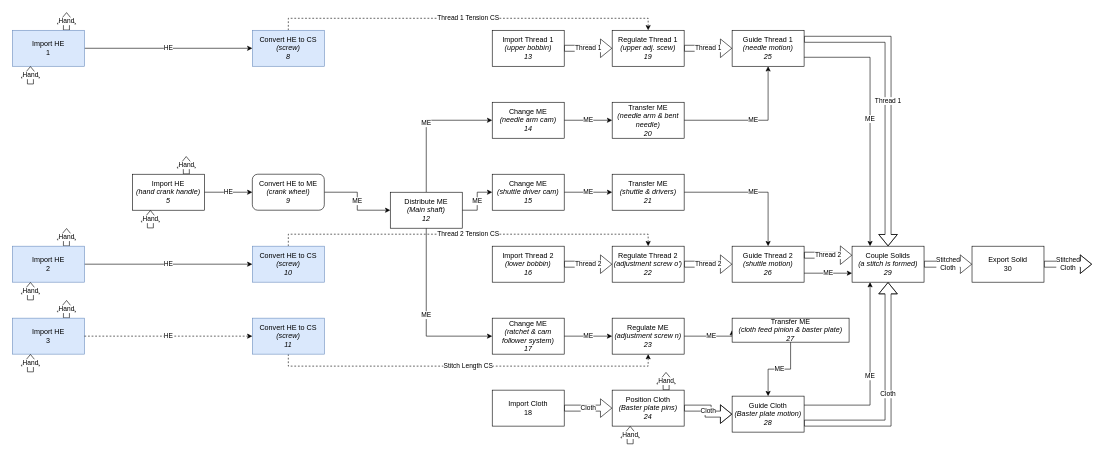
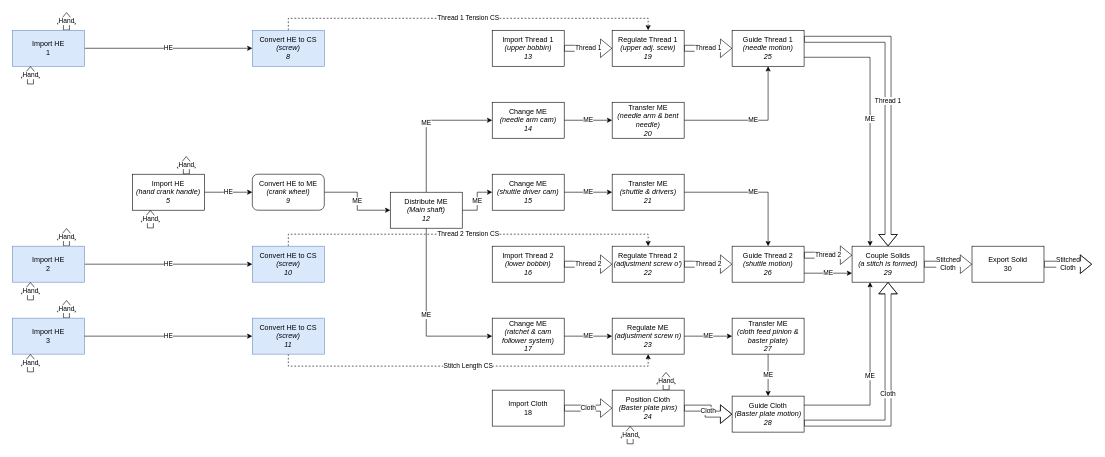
  <mxCell id="0" />
  <mxCell id="1" parent="0" />
  <mxCell id="2" value="HE" style="edgeStyle=orthogonalEdgeStyle;rounded=0;orthogonalLoop=1;jettySize=auto;html=1;exitX=1;exitY=0.5;exitDx=0;exitDy=0;entryX=0;entryY=0.5;entryDx=0;entryDy=0;" parent="1" source="4" target="6" edge="1"><mxGeometry relative="1" as="geometry" /></mxCell>
  <mxCell id="3" value="Hand" style="edgeStyle=orthogonalEdgeStyle;shape=flexArrow;rounded=0;orthogonalLoop=1;jettySize=auto;html=1;exitX=0.75;exitY=0;exitDx=0;exitDy=0;" parent="1" source="4" edge="1"><mxGeometry relative="1" as="geometry"><mxPoint x="309.737" y="260" as="targetPoint" /></mxGeometry></mxCell>
  <mxCell id="4" value="Import HE&lt;br&gt;&lt;i&gt;(hand crank handle)&lt;br&gt;5&lt;br&gt;&lt;/i&gt;" style="rounded=0;whiteSpace=wrap;html=1;" parent="1" vertex="1"><mxGeometry x="220" y="290" width="120" height="60" as="geometry" /></mxCell>
  <mxCell id="5" value="ME" style="edgeStyle=orthogonalEdgeStyle;rounded=0;orthogonalLoop=1;jettySize=auto;html=1;exitX=1;exitY=0.5;exitDx=0;exitDy=0;entryX=0;entryY=0.5;entryDx=0;entryDy=0;" parent="1" source="6" target="10" edge="1"><mxGeometry relative="1" as="geometry" /></mxCell>
  <mxCell id="6" value="Convert HE to ME&lt;br&gt;&lt;i&gt;(crank wheel)&lt;br&gt;9&lt;br&gt;&lt;/i&gt;" style="whiteSpace=wrap;html=1;rounded=1;" parent="1" vertex="1"><mxGeometry x="420" y="290" width="120" height="60" as="geometry" /></mxCell>
  <mxCell id="7" value="ME" style="edgeStyle=orthogonalEdgeStyle;rounded=0;orthogonalLoop=1;jettySize=auto;html=1;exitX=1;exitY=0.5;exitDx=0;exitDy=0;entryX=0;entryY=0.5;entryDx=0;entryDy=0;" parent="1" source="10" target="14" edge="1"><mxGeometry relative="1" as="geometry" /></mxCell>
  <mxCell id="8" value="ME" style="edgeStyle=orthogonalEdgeStyle;rounded=0;orthogonalLoop=1;jettySize=auto;html=1;exitX=0.5;exitY=0;exitDx=0;exitDy=0;entryX=0;entryY=0.5;entryDx=0;entryDy=0;" parent="1" source="10" target="12" edge="1"><mxGeometry relative="1" as="geometry" /></mxCell>
  <mxCell id="9" value="ME" style="edgeStyle=orthogonalEdgeStyle;rounded=0;orthogonalLoop=1;jettySize=auto;html=1;exitX=0.5;exitY=1;exitDx=0;exitDy=0;entryX=0;entryY=0.5;entryDx=0;entryDy=0;" parent="1" source="10" target="16" edge="1"><mxGeometry relative="1" as="geometry" /></mxCell>
  <mxCell id="10" value="Distribute ME&lt;br&gt;&lt;i&gt;(Main shaft)&lt;br&gt;12&lt;br&gt;&lt;/i&gt;" style="rounded=0;whiteSpace=wrap;html=1;" parent="1" vertex="1"><mxGeometry x="650" y="320" width="120" height="60" as="geometry" /></mxCell>
  <mxCell id="11" value="ME" style="edgeStyle=orthogonalEdgeStyle;rounded=0;orthogonalLoop=1;jettySize=auto;html=1;exitX=1;exitY=0.5;exitDx=0;exitDy=0;entryX=0;entryY=0.5;entryDx=0;entryDy=0;" parent="1" source="12" target="22" edge="1"><mxGeometry relative="1" as="geometry" /></mxCell>
  <mxCell id="12" value="Change ME&lt;br&gt;&lt;i&gt;(needle arm cam)&lt;br&gt;14&lt;br&gt;&lt;/i&gt;" style="rounded=0;whiteSpace=wrap;html=1;" parent="1" vertex="1"><mxGeometry x="820" y="170" width="120" height="60" as="geometry" /></mxCell>
  <mxCell id="13" value="ME" style="edgeStyle=orthogonalEdgeStyle;rounded=0;orthogonalLoop=1;jettySize=auto;html=1;exitX=1;exitY=0.5;exitDx=0;exitDy=0;entryX=0;entryY=0.5;entryDx=0;entryDy=0;" parent="1" source="14" target="20" edge="1"><mxGeometry relative="1" as="geometry" /></mxCell>
  <mxCell id="14" value="Change ME&lt;br&gt;&lt;i&gt;(shuttle driver cam)&lt;br&gt;15&lt;br&gt;&lt;/i&gt;" style="rounded=0;whiteSpace=wrap;html=1;" parent="1" vertex="1"><mxGeometry x="820" y="290" width="120" height="60" as="geometry" /></mxCell>
  <mxCell id="15" value="ME" style="edgeStyle=orthogonalEdgeStyle;rounded=0;orthogonalLoop=1;jettySize=auto;html=1;exitX=1;exitY=0.5;exitDx=0;exitDy=0;entryX=0;entryY=0.5;entryDx=0;entryDy=0;" parent="1" source="16" target="18" edge="1"><mxGeometry relative="1" as="geometry" /></mxCell>
  <mxCell id="16" value="Change ME&lt;br&gt;&lt;i&gt;(ratchet &amp;amp; cam follower system)&lt;br&gt;17&lt;br&gt;&lt;/i&gt;" style="rounded=0;whiteSpace=wrap;html=1;" parent="1" vertex="1"><mxGeometry x="820" y="530" width="120" height="60" as="geometry" /></mxCell>
  <mxCell id="17" value="ME" style="edgeStyle=orthogonalEdgeStyle;rounded=0;orthogonalLoop=1;jettySize=auto;html=1;exitX=1;exitY=0.5;exitDx=0;exitDy=0;entryX=0;entryY=0.5;entryDx=0;entryDy=0;" parent="1" source="18" target="40" edge="1"><mxGeometry relative="1" as="geometry"><Array as="points"><mxPoint x="1190" y="560" /><mxPoint x="1190" y="560" /></Array></mxGeometry></mxCell>
  <mxCell id="18" value="Regulate ME&lt;br&gt;&lt;i&gt;(adjustment screw n)&lt;br&gt;23&lt;br&gt;&lt;/i&gt;" style="rounded=0;whiteSpace=wrap;html=1;" parent="1" vertex="1"><mxGeometry x="1020" y="530" width="120" height="60" as="geometry" /></mxCell>
  <mxCell id="19" value="ME" style="edgeStyle=orthogonalEdgeStyle;rounded=0;orthogonalLoop=1;jettySize=auto;html=1;exitX=1;exitY=0.5;exitDx=0;exitDy=0;entryX=0.5;entryY=0;entryDx=0;entryDy=0;" parent="1" source="20" target="35" edge="1"><mxGeometry relative="1" as="geometry" /></mxCell>
  <mxCell id="20" value="Transfer ME&lt;br&gt;&lt;i&gt;(shuttle &amp;amp; drivers)&lt;br&gt;21&lt;br&gt;&lt;/i&gt;" style="rounded=0;whiteSpace=wrap;html=1;" parent="1" vertex="1"><mxGeometry x="1020" y="290" width="120" height="60" as="geometry" /></mxCell>
  <mxCell id="21" value="ME" style="edgeStyle=orthogonalEdgeStyle;rounded=0;orthogonalLoop=1;jettySize=auto;html=1;exitX=1;exitY=0.5;exitDx=0;exitDy=0;entryX=0.5;entryY=1;entryDx=0;entryDy=0;" parent="1" source="22" target="25" edge="1"><mxGeometry relative="1" as="geometry" /></mxCell>
  <mxCell id="22" value="Transfer ME&lt;br&gt;&lt;i&gt;(needle arm &amp;amp; bent needle)&lt;br&gt;20&lt;br&gt;&lt;/i&gt;" style="rounded=0;whiteSpace=wrap;html=1;" parent="1" vertex="1"><mxGeometry x="1020" y="170" width="120" height="60" as="geometry" /></mxCell>
  <mxCell id="23" value="Thread 1" style="edgeStyle=orthogonalEdgeStyle;rounded=0;orthogonalLoop=1;jettySize=auto;html=1;exitX=1;exitY=0.25;exitDx=0;exitDy=0;entryX=0.5;entryY=0;entryDx=0;entryDy=0;shape=flexArrow;" parent="1" source="25" target="47" edge="1"><mxGeometry relative="1" as="geometry" /></mxCell>
  <mxCell id="24" value="ME" style="edgeStyle=orthogonalEdgeStyle;rounded=0;orthogonalLoop=1;jettySize=auto;html=1;exitX=1;exitY=0.75;exitDx=0;exitDy=0;entryX=0.25;entryY=0;entryDx=0;entryDy=0;" parent="1" source="25" target="47" edge="1"><mxGeometry relative="1" as="geometry" /></mxCell>
  <mxCell id="25" value="Guide Thread 1&lt;br&gt;&lt;i&gt;(needle motion)&lt;br&gt;25&lt;br&gt;&lt;/i&gt;" style="rounded=0;whiteSpace=wrap;html=1;" parent="1" vertex="1"><mxGeometry x="1220" y="50" width="120" height="60" as="geometry" /></mxCell>
  <mxCell id="26" value="Thread 1" style="edgeStyle=orthogonalEdgeStyle;shape=flexArrow;rounded=0;orthogonalLoop=1;jettySize=auto;html=1;exitX=1;exitY=0.5;exitDx=0;exitDy=0;entryX=0;entryY=0.5;entryDx=0;entryDy=0;" parent="1" source="27" target="25" edge="1"><mxGeometry relative="1" as="geometry" /></mxCell>
  <mxCell id="27" value="Regulate Thread 1&lt;br&gt;&lt;i&gt;(upper adj. scew)&lt;br&gt;19&lt;br&gt;&lt;/i&gt;" style="rounded=0;whiteSpace=wrap;html=1;" parent="1" vertex="1"><mxGeometry x="1020" y="50" width="120" height="60" as="geometry" /></mxCell>
  <mxCell id="28" value="Thread 1" style="edgeStyle=orthogonalEdgeStyle;shape=flexArrow;rounded=0;orthogonalLoop=1;jettySize=auto;html=1;exitX=1;exitY=0.5;exitDx=0;exitDy=0;entryX=0;entryY=0.5;entryDx=0;entryDy=0;" parent="1" source="29" target="27" edge="1"><mxGeometry relative="1" as="geometry" /></mxCell>
  <mxCell id="29" value="Import Thread 1&lt;br&gt;&lt;i&gt;(upper bobbin)&lt;br&gt;13&lt;br&gt;&lt;/i&gt;" style="rounded=0;whiteSpace=wrap;html=1;" parent="1" vertex="1"><mxGeometry x="820" y="50" width="120" height="60" as="geometry" /></mxCell>
  <mxCell id="30" value="Thread 2" style="edgeStyle=orthogonalEdgeStyle;shape=flexArrow;rounded=0;orthogonalLoop=1;jettySize=auto;html=1;exitX=1;exitY=0.5;exitDx=0;exitDy=0;entryX=0;entryY=0.5;entryDx=0;entryDy=0;" parent="1" source="31" target="33" edge="1"><mxGeometry relative="1" as="geometry" /></mxCell>
  <mxCell id="31" value="Import Thread 2&lt;br&gt;&lt;i&gt;(lower bobbin)&lt;br&gt;16&lt;br&gt;&lt;/i&gt;" style="rounded=0;whiteSpace=wrap;html=1;" parent="1" vertex="1"><mxGeometry x="820" y="410" width="120" height="60" as="geometry" /></mxCell>
  <mxCell id="32" value="Thread 2" style="edgeStyle=orthogonalEdgeStyle;shape=flexArrow;rounded=0;orthogonalLoop=1;jettySize=auto;html=1;exitX=1;exitY=0.5;exitDx=0;exitDy=0;entryX=0;entryY=0.5;entryDx=0;entryDy=0;" parent="1" source="33" target="35" edge="1"><mxGeometry relative="1" as="geometry" /></mxCell>
  <mxCell id="33" value="Regulate Thread 2&lt;br&gt;&lt;i&gt;(adjustment screw o')&lt;br&gt;22&lt;br&gt;&lt;/i&gt;" style="rounded=0;whiteSpace=wrap;html=1;" parent="1" vertex="1"><mxGeometry x="1020" y="410" width="120" height="60" as="geometry" /></mxCell>
  <mxCell id="34" value="ME" style="edgeStyle=orthogonalEdgeStyle;rounded=0;orthogonalLoop=1;jettySize=auto;html=1;exitX=1;exitY=0.75;exitDx=0;exitDy=0;entryX=0;entryY=0.75;entryDx=0;entryDy=0;" parent="1" source="35" target="47" edge="1"><mxGeometry relative="1" as="geometry"><mxPoint x="1420" y="454.429" as="targetPoint" /></mxGeometry></mxCell>
  <mxCell id="35" value="Guide Thread 2&lt;br&gt;&lt;i&gt;(shuttle motion)&lt;br&gt;26&lt;br&gt;&lt;/i&gt;" style="rounded=0;whiteSpace=wrap;html=1;" parent="1" vertex="1"><mxGeometry x="1220" y="410" width="120" height="60" as="geometry" /></mxCell>
  <mxCell id="36" value="Cloth" style="edgeStyle=orthogonalEdgeStyle;shape=flexArrow;rounded=0;orthogonalLoop=1;jettySize=auto;html=1;exitX=1;exitY=0.75;exitDx=0;exitDy=0;entryX=0.5;entryY=1;entryDx=0;entryDy=0;" parent="1" source="38" target="47" edge="1"><mxGeometry relative="1" as="geometry"><mxPoint x="1500" y="380" as="targetPoint" /></mxGeometry></mxCell>
  <mxCell id="37" value="ME" style="edgeStyle=orthogonalEdgeStyle;rounded=0;orthogonalLoop=1;jettySize=auto;html=1;exitX=1;exitY=0.25;exitDx=0;exitDy=0;entryX=0.25;entryY=1;entryDx=0;entryDy=0;" parent="1" source="38" target="47" edge="1"><mxGeometry relative="1" as="geometry" /></mxCell>
  <mxCell id="38" value="Guide Cloth&lt;br&gt;&lt;i&gt;(Baster plate motion)&lt;br&gt;28&lt;br&gt;&lt;/i&gt;" style="rounded=0;whiteSpace=wrap;html=1;" parent="1" vertex="1"><mxGeometry x="1220" y="660" width="120" height="60" as="geometry" /></mxCell>
  <mxCell id="39" value="ME" style="edgeStyle=orthogonalEdgeStyle;rounded=0;orthogonalLoop=1;jettySize=auto;html=1;exitX=0.5;exitY=1;exitDx=0;exitDy=0;entryX=0.5;entryY=0;entryDx=0;entryDy=0;" parent="1" source="40" target="38" edge="1"><mxGeometry relative="1" as="geometry" /></mxCell>
- <mxCell id="40" value="Transfer ME&lt;br&gt;&lt;i&gt;(cloth feed pinion &amp;amp; baster plate)&lt;br&gt;27&lt;br&gt;&lt;/i&gt;" style="rounded=0;whiteSpace=wrap;html=1;" parent="1" vertex="1"><mxGeometry x="1220" y="530" width="195" height="40" as="geometry" /></mxCell>
+ <mxCell id="40" value="Transfer ME&lt;br&gt;&lt;i&gt;(cloth feed pinion &amp;amp; baster plate)&lt;br&gt;27&lt;br&gt;&lt;/i&gt;" style="rounded=0;whiteSpace=wrap;html=1;" parent="1" vertex="1"><mxGeometry x="1220" y="530" width="120" height="60" as="geometry" /></mxCell>
  <mxCell id="41" value="Cloth" style="edgeStyle=orthogonalEdgeStyle;shape=flexArrow;rounded=0;orthogonalLoop=1;jettySize=auto;html=1;exitX=1;exitY=0.5;exitDx=0;exitDy=0;entryX=0;entryY=0.5;entryDx=0;entryDy=0;" parent="1" source="43" target="38" edge="1"><mxGeometry relative="1" as="geometry" /></mxCell>
  <mxCell id="42" value="Hand" style="edgeStyle=orthogonalEdgeStyle;shape=flexArrow;rounded=0;orthogonalLoop=1;jettySize=auto;html=1;exitX=0.75;exitY=0;exitDx=0;exitDy=0;" parent="1" source="43" edge="1"><mxGeometry relative="1" as="geometry"><mxPoint x="1109.737" y="620" as="targetPoint" /></mxGeometry></mxCell>
  <mxCell id="43" value="Position Cloth&lt;br&gt;&lt;i&gt;(Baster plate pins)&lt;br&gt;24&lt;br&gt;&lt;/i&gt;" style="rounded=0;whiteSpace=wrap;html=1;" parent="1" vertex="1"><mxGeometry x="1020" y="650" width="120" height="60" as="geometry" /></mxCell>
  <mxCell id="44" value="Cloth" style="edgeStyle=orthogonalEdgeStyle;shape=flexArrow;rounded=0;orthogonalLoop=1;jettySize=auto;html=1;exitX=1;exitY=0.5;exitDx=0;exitDy=0;entryX=0;entryY=0.5;entryDx=0;entryDy=0;" parent="1" source="45" target="43" edge="1"><mxGeometry relative="1" as="geometry" /></mxCell>
  <mxCell id="45" value="Import Cloth&lt;br&gt;18" style="rounded=0;whiteSpace=wrap;html=1;" parent="1" vertex="1"><mxGeometry x="820" y="650" width="120" height="60" as="geometry" /></mxCell>
  <mxCell id="46" value="Stitched&lt;br&gt;Cloth" style="edgeStyle=orthogonalEdgeStyle;shape=flexArrow;rounded=0;orthogonalLoop=1;jettySize=auto;html=1;exitX=1;exitY=0.5;exitDx=0;exitDy=0;entryX=0;entryY=0.5;entryDx=0;entryDy=0;" parent="1" source="47" target="49" edge="1"><mxGeometry relative="1" as="geometry" /></mxCell>
  <mxCell id="47" value="Couple Solids&lt;br&gt;&lt;i&gt;(a stitch is formed)&lt;br&gt;29&lt;br&gt;&lt;/i&gt;" style="rounded=0;whiteSpace=wrap;html=1;" parent="1" vertex="1"><mxGeometry x="1420" y="410" width="120" height="60" as="geometry" /></mxCell>
  <mxCell id="48" value="Stitched&lt;br&gt;Cloth" style="edgeStyle=orthogonalEdgeStyle;shape=flexArrow;rounded=0;orthogonalLoop=1;jettySize=auto;html=1;exitX=1;exitY=0.5;exitDx=0;exitDy=0;" parent="1" source="49" edge="1"><mxGeometry relative="1" as="geometry"><mxPoint x="1820" y="440" as="targetPoint" /></mxGeometry></mxCell>
  <mxCell id="49" value="Export Solid&lt;br&gt;30" style="rounded=0;whiteSpace=wrap;html=1;" parent="1" vertex="1"><mxGeometry x="1620" y="410" width="120" height="60" as="geometry" /></mxCell>
  <mxCell id="50" value="Hand" style="edgeStyle=orthogonalEdgeStyle;shape=flexArrow;rounded=0;orthogonalLoop=1;jettySize=auto;html=1;entryX=0.25;entryY=1;entryDx=0;entryDy=0;" parent="1" target="4" edge="1"><mxGeometry relative="1" as="geometry"><mxPoint x="250" y="380" as="sourcePoint" /></mxGeometry></mxCell>
  <mxCell id="51" value="Hand" style="edgeStyle=orthogonalEdgeStyle;shape=flexArrow;rounded=0;orthogonalLoop=1;jettySize=auto;html=1;entryX=0.25;entryY=1;entryDx=0;entryDy=0;" parent="1" target="43" edge="1"><mxGeometry relative="1" as="geometry"><mxPoint x="1050" y="740" as="sourcePoint" /></mxGeometry></mxCell>
  <mxCell id="52" value="Hand" style="edgeStyle=orthogonalEdgeStyle;shape=flexArrow;rounded=0;orthogonalLoop=1;jettySize=auto;html=1;exitX=0.75;exitY=0;exitDx=0;exitDy=0;" parent="1" source="54" edge="1"><mxGeometry relative="1" as="geometry"><mxPoint x="110.263" y="20" as="targetPoint" /></mxGeometry></mxCell>
  <mxCell id="53" value="HE" style="edgeStyle=orthogonalEdgeStyle;rounded=0;orthogonalLoop=1;jettySize=auto;html=1;exitX=1;exitY=0.5;exitDx=0;exitDy=0;entryX=0;entryY=0.5;entryDx=0;entryDy=0;" parent="1" source="54" target="56" edge="1"><mxGeometry relative="1" as="geometry"><mxPoint x="220" y="80" as="targetPoint" /></mxGeometry></mxCell>
  <mxCell id="54" value="Import HE&lt;br&gt;1" style="rounded=0;whiteSpace=wrap;html=1;fillColor=#dae8fc;strokeColor=#6c8ebf;" parent="1" vertex="1"><mxGeometry x="20" y="50" width="120" height="60" as="geometry" /></mxCell>
  <mxCell id="55" value="Thread 1 Tension CS" style="edgeStyle=orthogonalEdgeStyle;rounded=0;orthogonalLoop=1;jettySize=auto;html=1;exitX=0.5;exitY=0;exitDx=0;exitDy=0;dashed=1;entryX=0.5;entryY=0;entryDx=0;entryDy=0;" parent="1" source="56" target="27" edge="1"><mxGeometry relative="1" as="geometry"><mxPoint x="620" y="40.25" as="targetPoint" /></mxGeometry></mxCell>
  <mxCell id="56" value="Convert HE to CS&lt;br&gt;&lt;i&gt;(screw)&lt;br&gt;8&lt;br&gt;&lt;/i&gt;" style="rounded=0;whiteSpace=wrap;html=1;fillColor=#dae8fc;strokeColor=#6c8ebf;" parent="1" vertex="1"><mxGeometry x="420" y="50" width="120" height="60" as="geometry" /></mxCell>
  <mxCell id="57" value="Hand" style="edgeStyle=orthogonalEdgeStyle;shape=flexArrow;rounded=0;orthogonalLoop=1;jettySize=auto;html=1;entryX=0.25;entryY=1;entryDx=0;entryDy=0;" parent="1" target="54" edge="1"><mxGeometry relative="1" as="geometry"><mxPoint x="50" y="140" as="sourcePoint" /></mxGeometry></mxCell>
  <mxCell id="58" value="Hand" style="edgeStyle=orthogonalEdgeStyle;shape=flexArrow;rounded=0;orthogonalLoop=1;jettySize=auto;html=1;exitX=0.75;exitY=0;exitDx=0;exitDy=0;" parent="1" source="59" edge="1"><mxGeometry relative="1" as="geometry"><mxPoint x="110.263" y="500" as="targetPoint" /></mxGeometry></mxCell>
  <mxCell id="59" value="Import HE&lt;br&gt;3" style="rounded=0;whiteSpace=wrap;html=1;fillColor=#dae8fc;strokeColor=#6c8ebf;" parent="1" vertex="1"><mxGeometry x="20" y="530" width="120" height="60" as="geometry" /></mxCell>
- <mxCell id="60" value="HE" style="edgeStyle=orthogonalEdgeStyle;rounded=0;orthogonalLoop=1;jettySize=auto;html=1;exitX=1;exitY=0.5;exitDx=0;exitDy=0;entryX=0;entryY=0.5;entryDx=0;entryDy=0;dashed=1;" parent="1" source="59" target="62" edge="1"><mxGeometry relative="1" as="geometry"><mxPoint x="340" y="560" as="sourcePoint" /></mxGeometry></mxCell>
+ <mxCell id="60" value="HE" style="edgeStyle=orthogonalEdgeStyle;rounded=0;orthogonalLoop=1;jettySize=auto;html=1;exitX=1;exitY=0.5;exitDx=0;exitDy=0;entryX=0;entryY=0.5;entryDx=0;entryDy=0;" parent="1" source="59" target="62" edge="1"><mxGeometry relative="1" as="geometry"><mxPoint x="340" y="560" as="sourcePoint" /></mxGeometry></mxCell>
  <mxCell id="61" value="Stitch Length CS" style="edgeStyle=orthogonalEdgeStyle;rounded=0;orthogonalLoop=1;jettySize=auto;html=1;exitX=0.5;exitY=1;exitDx=0;exitDy=0;dashed=1;entryX=0.5;entryY=1;entryDx=0;entryDy=0;" parent="1" source="62" target="18" edge="1"><mxGeometry relative="1" as="geometry"><mxPoint x="660" y="560.25" as="targetPoint" /></mxGeometry></mxCell>
  <mxCell id="62" value="Convert HE to CS&lt;br&gt;&lt;i&gt;(screw)&lt;br&gt;11&lt;br&gt;&lt;/i&gt;" style="rounded=0;whiteSpace=wrap;html=1;fillColor=#dae8fc;strokeColor=#6c8ebf;" parent="1" vertex="1"><mxGeometry x="420" y="530" width="120" height="60" as="geometry" /></mxCell>
  <mxCell id="63" value="Hand" style="edgeStyle=orthogonalEdgeStyle;shape=flexArrow;rounded=0;orthogonalLoop=1;jettySize=auto;html=1;entryX=0.25;entryY=1;entryDx=0;entryDy=0;" parent="1" target="59" edge="1"><mxGeometry relative="1" as="geometry"><mxPoint x="50" y="620" as="sourcePoint" /></mxGeometry></mxCell>
  <mxCell id="64" value="Hand" style="edgeStyle=orthogonalEdgeStyle;shape=flexArrow;rounded=0;orthogonalLoop=1;jettySize=auto;html=1;exitX=0.75;exitY=0;exitDx=0;exitDy=0;" parent="1" source="66" edge="1"><mxGeometry relative="1" as="geometry"><mxPoint x="110.263" y="380" as="targetPoint" /></mxGeometry></mxCell>
  <mxCell id="65" value="HE" style="edgeStyle=orthogonalEdgeStyle;rounded=0;orthogonalLoop=1;jettySize=auto;html=1;exitX=1;exitY=0.5;exitDx=0;exitDy=0;entryX=0;entryY=0.5;entryDx=0;entryDy=0;" parent="1" source="66" target="68" edge="1"><mxGeometry relative="1" as="geometry"><mxPoint x="220" y="440" as="targetPoint" /></mxGeometry></mxCell>
  <mxCell id="66" value="Import HE&lt;br&gt;2" style="rounded=0;whiteSpace=wrap;html=1;fillColor=#dae8fc;strokeColor=#6c8ebf;" parent="1" vertex="1"><mxGeometry x="20" y="410" width="120" height="60" as="geometry" /></mxCell>
  <mxCell id="67" value="Thread 2 Tension CS" style="edgeStyle=orthogonalEdgeStyle;rounded=0;orthogonalLoop=1;jettySize=auto;html=1;exitX=0.5;exitY=0;exitDx=0;exitDy=0;dashed=1;entryX=0.5;entryY=0;entryDx=0;entryDy=0;" parent="1" source="68" target="33" edge="1"><mxGeometry relative="1" as="geometry"><mxPoint x="620" y="440.25" as="targetPoint" /></mxGeometry></mxCell>
  <mxCell id="68" value="Convert HE to CS&lt;br&gt;&lt;i&gt;(screw)&lt;br&gt;10&lt;br&gt;&lt;/i&gt;" style="rounded=0;whiteSpace=wrap;html=1;fillColor=#dae8fc;strokeColor=#6c8ebf;" parent="1" vertex="1"><mxGeometry x="420" y="410" width="120" height="60" as="geometry" /></mxCell>
  <mxCell id="69" value="Hand" style="edgeStyle=orthogonalEdgeStyle;shape=flexArrow;rounded=0;orthogonalLoop=1;jettySize=auto;html=1;entryX=0.25;entryY=1;entryDx=0;entryDy=0;" parent="1" target="66" edge="1"><mxGeometry relative="1" as="geometry"><mxPoint x="50" y="500" as="sourcePoint" /></mxGeometry></mxCell>
  <mxCell id="70" value="Thread 2" style="edgeStyle=orthogonalEdgeStyle;shape=flexArrow;rounded=0;orthogonalLoop=1;jettySize=auto;html=1;exitX=1;exitY=0.25;exitDx=0;exitDy=0;entryX=0;entryY=0.25;entryDx=0;entryDy=0;" parent="1" source="35" target="47" edge="1"><mxGeometry relative="1" as="geometry"><mxPoint x="1150" y="450" as="sourcePoint" /><mxPoint x="1230" y="450" as="targetPoint" /></mxGeometry></mxCell>
